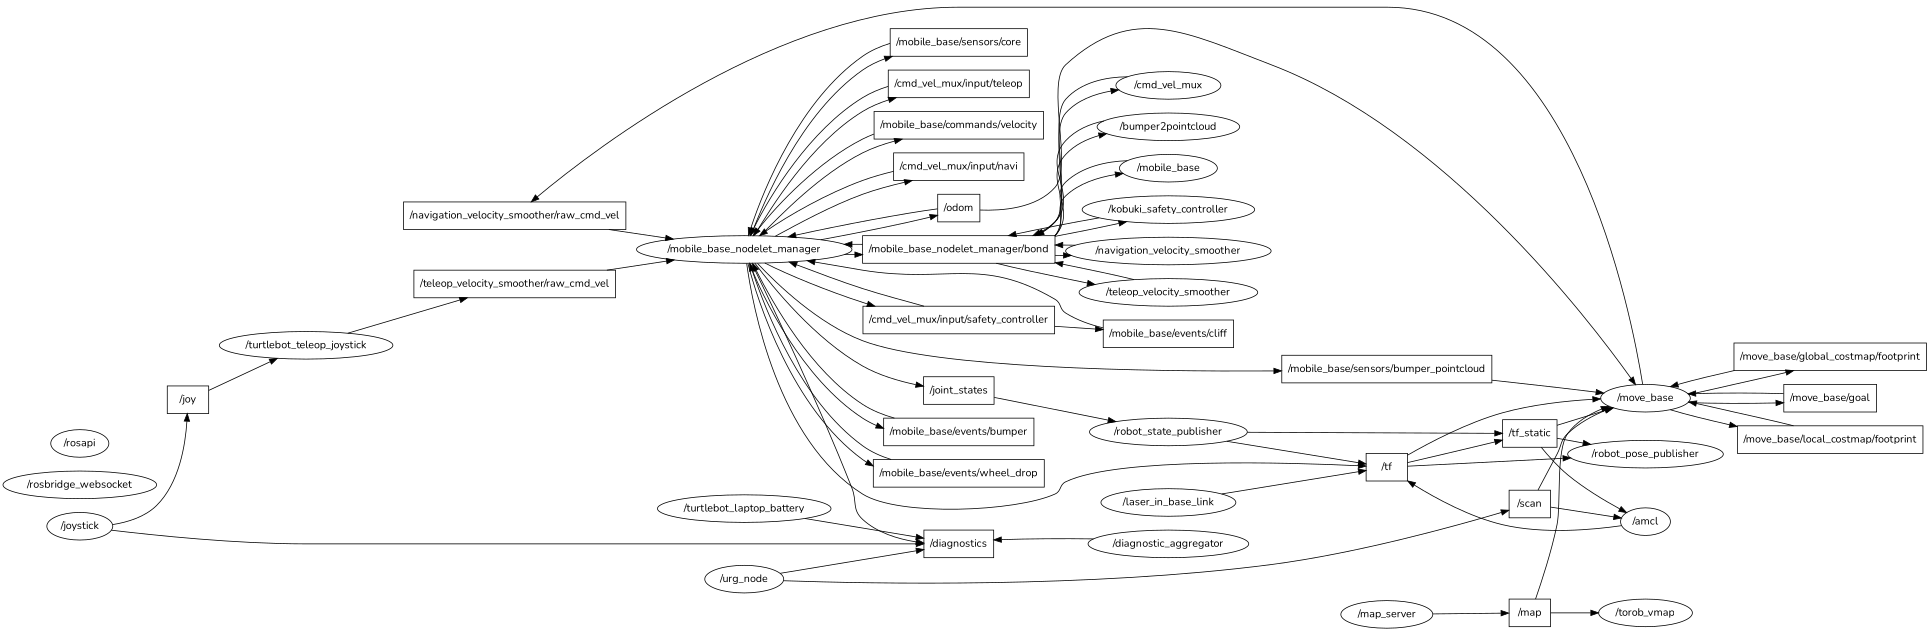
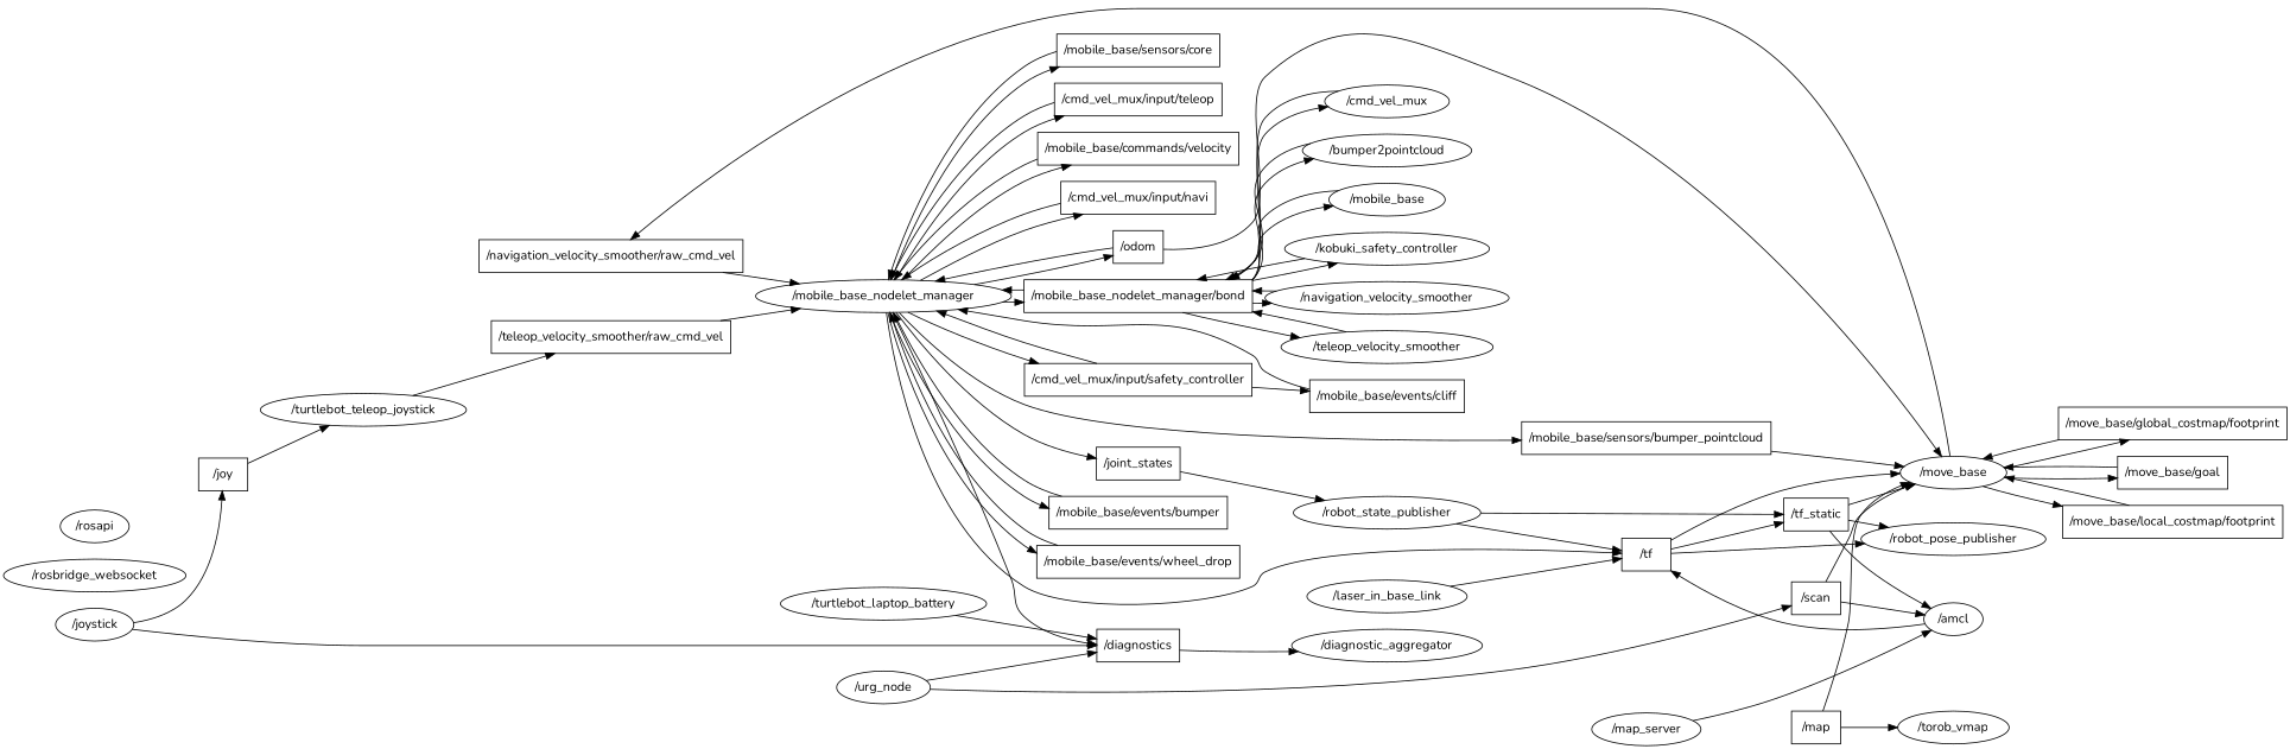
  digraph {
    compound=True
    fontname=Nunito
    rank=same
    rankdir=LR
    ranksep=0.2
    node [fontname=Nunito shape=box]
    edge [fontname=Nunito penwidth=1]
    n1 [height=0.5 label="/navigation_velocity_smoother/raw_cmd_vel" width=3.6528]
    n2 [height=0.5 label="/mobile_base_nodelet_manager" shape=ellipse width=3.4303]
    n3 [height=0.5 label="/odom" width=0.75]
    n4 [height=0.5 label="/mobile_base_nodelet_manager/bond" width=3.0694]
    n5 [height=0.5 label="/joint_states" width=1.1389]
    n6 [height=0.5 label="/tf" width=0.75]
    n7 [height=0.5 label="/cmd_vel_mux/input/safety_controller" width=3.1389]
    n8 [height=0.5 label="/mobile_base/events/bumper" width=2.4028]
    n9 [height=0.5 label="/mobile_base/events/wheel_drop" width=2.7083]
    n10 [height=0.5 label="/mobile_base/sensors/core" width=2.2222]
    n11 [height=0.5 label="/diagnostics" width=1.125]
    n12 [height=0.5 label="/mobile_base/sensors/bumper_pointcloud" width=3.375]
    n13 [height=0.5 label="/cmd_vel_mux/input/teleop" width=2.3194]
    n14 [height=0.5 label="/mobile_base/commands/velocity" width=2.7778]
    n15 [height=0.5 label="/cmd_vel_mux/input/navi" width=2.1944]
    n16 [height=0.5 label="/move_base" shape=ellipse width=1.4804]
    n17 [height=0.5 label="/teleop_velocity_smoother" shape=ellipse width=2.9067]
    n18 [height=0.5 label="/cmd_vel_mux" shape=ellipse width=1.7873]
    n19 [height=0.5 label="/bumper2pointcloud" shape=ellipse width=2.2929]
    n20 [height=0.5 label="/mobile_base" shape=ellipse width=1.6068]
    n21 [height=0.5 label="/kobuki_safety_controller" shape=ellipse width=2.8164]
    n22 [height=0.5 label="/navigation_velocity_smoother" shape=ellipse width=3.34]
    n23 [height=0.5 label="/robot_state_publisher" shape=ellipse width=2.4734]
    n24 [height=0.5 label="/tf_static" width=0.88889]
    n25 [height=0.5 label="/robot_pose_publisher" shape=ellipse width=2.4734]
    n26 [height=0.5 label="/mobile_base/events/cliff" width=2.1389]
    n27 [height=0.5 label="/diagnostic_aggregator" shape=ellipse width=2.5276]
    n28 [height=0.5 label="/teleop_velocity_smoother/raw_cmd_vel" width=3.3194]
    n29 [height=0.5 label="/move_base/global_costmap/footprint" width=3.0972]
    n30 [height=0.5 label="/move_base/goal" width=1.5139]
    n31 [height=0.5 label="/move_base/local_costmap/footprint" width=2.9861]
    n32 [height=0.5 label="/amcl" shape=ellipse width=0.84854]
    n33 [height=0.5 label="/map" width=0.75]
    n34 [height=0.5 label="/torob_vmap" shape=ellipse width=1.5526]
    n35 [height=0.5 label="/joy" width=0.75]
    n36 [height=0.5 label="/turtlebot_teleop_joystick" shape=ellipse width=2.7984]
    n37 [height=0.5 label="/scan" width=0.75]
    n38 [height=0.5 label="/map_server" shape=ellipse width=1.5165]
    n39 [height=0.5 label="/turtlebot_laptop_battery" shape=ellipse width=2.7261]
    n40 [height=0.5 label="/rosbridge_websocket" shape=ellipse width=2.4373]
    n41 [height=0.5 label="/rosapi" shape=ellipse width=0.95686]
    n42 [height=0.5 label="/joystick" shape=ellipse width=1.1374]
    n43 [height=0.5 label="/urg_node" shape=ellipse width=1.2818]
    n44 [height=0.5 label="/laser_in_base_link" shape=ellipse width=2.2026]
    n1 -> n2
    n2 -> n3
    n2 -> n4
    n2 -> n5
    n2 -> n6
    n2 -> n7
    n2 -> n8
    n2 -> n9
    n2 -> n10
    n2 -> n11
    n2 -> n12
    n2 -> n13
    n2 -> n14
    n2 -> n15
    n3 -> n2
    n3 -> n16
    n4 -> n2
    n4 -> n17
    n4 -> n18
    n4 -> n19
    n4 -> n20
    n4 -> n21
    n4 -> n22
    n5 -> n23
    n6 -> n16
    n6 -> n24
    n6 -> n25
    n7 -> n2
    n7 -> n26
    n8 -> n2
    n9 -> n2
    n10 -> n2
-   n27 -> n11
+   n11 -> n27
    n12 -> n16
    n13 -> n2
    n14 -> n2
    n15 -> n2
    n16 -> n1
    n16 -> n29
    n16 -> n30
    n16 -> n31
    n17 -> n4
    n18 -> n4
    n19 -> n4
    n20 -> n4
    n21 -> n4
    n22 -> n4
    n23 -> n6
    n23 -> n24
    n24 -> n16
    n24 -> n25
    n24 -> n32
    n26 -> n2
    n28 -> n2
    n29 -> n16
    n30 -> n16
    n31 -> n16
    n32 -> n6
    n33 -> n16
    n33 -> n34
    n35 -> n36
    n36 -> n28
    n37 -> n16
    n37 -> n32
-   n38 -> n33
+   n38 -> n32
    n39 -> n11
    n42 -> n11
    n42 -> n35
    n43 -> n11
    n43 -> n37
    n44 -> n6
  }
